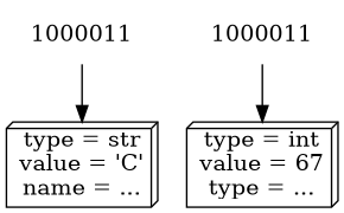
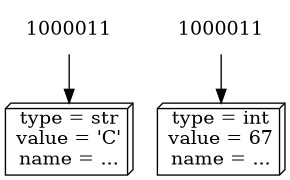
  digraph {
    node [shape=plaintext]
    n1 [label=1000011]
    n2 [label="type = str\nvalue = 'C'\nname = ..." shape=box3d]
    n3 [label=1000011]
-   n4 [label="type = int\nvalue = 67\ntype = ..." shape=box3d]
+   n4 [label="type = int\nvalue = 67\nname = ..." shape=box3d]
    n1 -> n2
    n3 -> n4
  }
